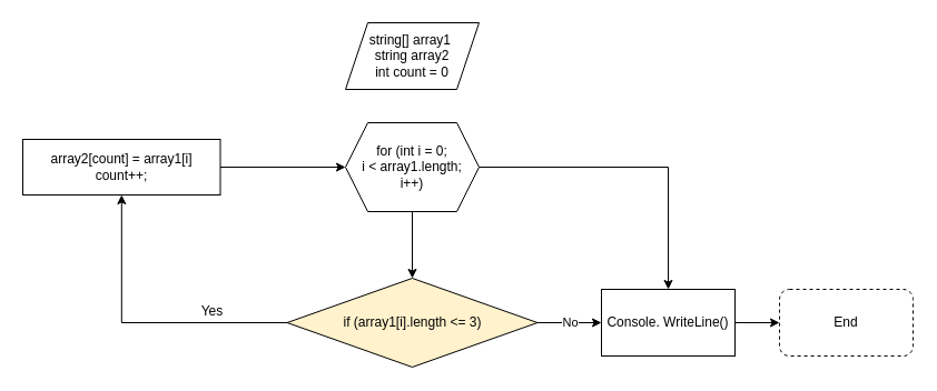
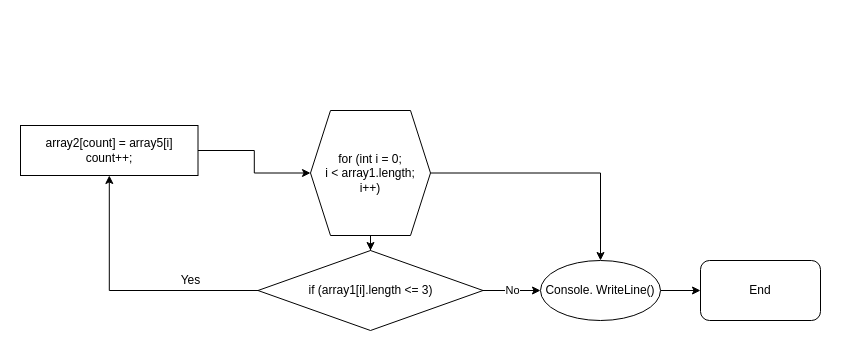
  <mxCell id="0" />
  <mxCell id="1" parent="0" />
- <mxCell id="2" value="string[] array1&amp;nbsp;&lt;br&gt;string array2&lt;br&gt;int count = 0" style="shape=parallelogram;perimeter=parallelogramPerimeter;whiteSpace=wrap;html=1;fixedSize=1;" parent="1" vertex="1"><mxGeometry x="310" y="20" width="120" height="60" as="geometry" /></mxCell>
  <mxCell id="3" value="" style="edgeStyle=orthogonalEdgeStyle;rounded=0;orthogonalLoop=1;jettySize=auto;html=1;" parent="1" source="5" target="8" edge="1"><mxGeometry relative="1" as="geometry" /></mxCell>
  <mxCell id="4" style="edgeStyle=orthogonalEdgeStyle;rounded=0;orthogonalLoop=1;jettySize=auto;html=1;entryX=0.5;entryY=0;entryDx=0;entryDy=0;" parent="1" source="5" target="13" edge="1"><mxGeometry relative="1" as="geometry" /></mxCell>
- <mxCell id="5" value="for (int i = 0;&lt;br&gt;i &amp;lt; array1.length;&lt;br&gt;i++)" style="shape=hexagon;perimeter=hexagonPerimeter2;whiteSpace=wrap;html=1;fixedSize=1;" parent="1" vertex="1"><mxGeometry x="310" y="110" width="120" height="80" as="geometry" /></mxCell>
+ <mxCell id="5" value="for (int i = 0;&lt;br&gt;i &amp;lt; array1.length;&lt;br&gt;i++)" style="shape=hexagon;perimeter=hexagonPerimeter2;whiteSpace=wrap;html=1;fixedSize=1;" parent="1" vertex="1"><mxGeometry x="310" y="110" width="120" height="125" as="geometry" /></mxCell>
  <mxCell id="6" value="" style="edgeStyle=orthogonalEdgeStyle;rounded=0;orthogonalLoop=1;jettySize=auto;html=1;" parent="1" source="8" target="10" edge="1"><mxGeometry relative="1" as="geometry" /></mxCell>
  <mxCell id="7" value="No" style="edgeStyle=orthogonalEdgeStyle;rounded=0;orthogonalLoop=1;jettySize=auto;html=1;" parent="1" source="8" target="13" edge="1"><mxGeometry relative="1" as="geometry" /></mxCell>
- <mxCell id="8" value="if (array1[i].length &amp;lt;= 3)" style="rhombus;whiteSpace=wrap;html=1;fillColor=#fff2cc;" parent="1" vertex="1"><mxGeometry x="257.5" y="250" width="225" height="80" as="geometry" /></mxCell>
+ <mxCell id="8" value="if (array1[i].length &amp;lt;= 3)" style="rhombus;whiteSpace=wrap;html=1;" parent="1" vertex="1"><mxGeometry x="257.5" y="250" width="225" height="80" as="geometry" /></mxCell>
  <mxCell id="9" value="" style="edgeStyle=orthogonalEdgeStyle;rounded=0;orthogonalLoop=1;jettySize=auto;html=1;" parent="1" source="10" target="5" edge="1"><mxGeometry relative="1" as="geometry" /></mxCell>
- <mxCell id="10" value="array2[count] = array1[i]&lt;br&gt;count++;" style="whiteSpace=wrap;html=1;" parent="1" vertex="1"><mxGeometry x="20" y="125" width="177.5" height="50" as="geometry" /></mxCell>
+ <mxCell id="10" value="array2[count] = array5[i]&lt;br&gt;count++;" style="whiteSpace=wrap;html=1;" parent="1" vertex="1"><mxGeometry x="20" y="125" width="177.5" height="50" as="geometry" /></mxCell>
  <mxCell id="11" value="Yes" style="text;html=1;align=center;verticalAlign=middle;resizable=0;points=[];autosize=1;strokeColor=none;fillColor=none;" parent="1" vertex="1"><mxGeometry x="170" y="270" width="40" height="20" as="geometry" /></mxCell>
  <mxCell id="12" value="" style="edgeStyle=orthogonalEdgeStyle;rounded=0;orthogonalLoop=1;jettySize=auto;html=1;" parent="1" source="13" target="14" edge="1"><mxGeometry relative="1" as="geometry" /></mxCell>
- <mxCell id="13" value="Console. WriteLine()" style="whiteSpace=wrap;html=1;" parent="1" vertex="1"><mxGeometry x="540" y="260" width="120" height="60" as="geometry" /></mxCell>
- <mxCell id="14" value="End" style="rounded=1;whiteSpace=wrap;html=1;dashed=1;" parent="1" vertex="1"><mxGeometry x="700" y="260" width="120" height="60" as="geometry" /></mxCell>
+ <mxCell id="13" value="Console. WriteLine()" style="ellipse;whiteSpace=wrap;html=1;" parent="1" vertex="1"><mxGeometry x="540" y="260" width="120" height="60" as="geometry" /></mxCell>
+ <mxCell id="14" value="End" style="rounded=1;whiteSpace=wrap;html=1;" parent="1" vertex="1"><mxGeometry x="700" y="260" width="120" height="60" as="geometry" /></mxCell>
